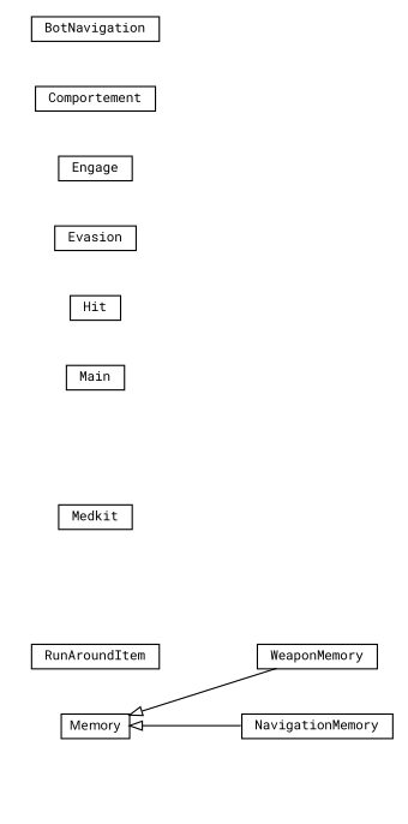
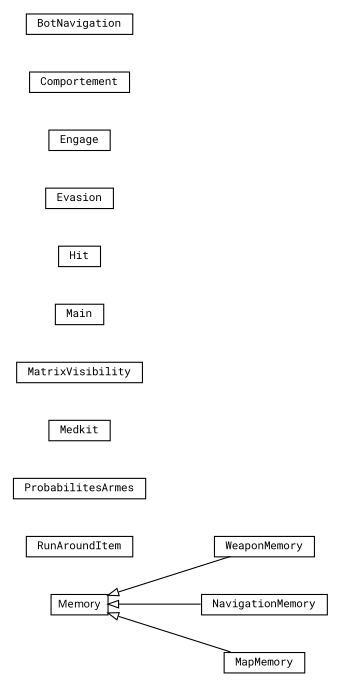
  digraph {
    fontname="Roboto Mono"
    nodesep=0.25
    rankdir=LR
    ranksep=0.5
    node [fontcolor=black fontname="Roboto Mono" fontsize=10.0 shape=plaintext]
    edge [arrowtail=empty dir=back fontname="Roboto Mono" fontsize=10 headport=p labelfontname=arial labelfontsize=10 tailport=p]
    n1 [label=<<table title="com.mycompany.utbotcontest.WeaponMemory" border="0" cellborder="1" cellspacing="0" cellpadding="2" port="p" href="./WeaponMemory.html"> 		<tr><td><table border="0" cellspacing="0" cellpadding="1"> <tr><td align="center" balign="center"> WeaponMemory </td></tr> 		</table></td></tr> 		</table>>]
    n2 [label=<<table title="com.mycompany.utbotcontest.RunAroundItem" border="0" cellborder="1" cellspacing="0" cellpadding="2" port="p" href="./RunAroundItem.html"> 		<tr><td><table border="0" cellspacing="0" cellpadding="1"> <tr><td align="center" balign="center"> RunAroundItem </td></tr> 		</table></td></tr> 		</table>>]
+   n3 [label=<<table title="com.mycompany.utbotcontest.ProbabilitesArmes" border="0" cellborder="1" cellspacing="0" cellpadding="2" port="p" href="./ProbabilitesArmes.html"> 		<tr><td><table border="0" cellspacing="0" cellpadding="1"> <tr><td align="center" balign="center"> ProbabilitesArmes </td></tr> 		</table></td></tr> 		</table>>]
    n4 [label=<<table title="com.mycompany.utbotcontest.NavigationMemory" border="0" cellborder="1" cellspacing="0" cellpadding="2" port="p" href="./NavigationMemory.html"> 		<tr><td><table border="0" cellspacing="0" cellpadding="1"> <tr><td align="center" balign="center"> NavigationMemory </td></tr> 		</table></td></tr> 		</table>>]
    n5 [label=<<table title="com.mycompany.utbotcontest.Memory" border="0" cellborder="1" cellspacing="0" cellpadding="2" port="p" href="./Memory.html"> 		<tr><td><table border="0" cellspacing="0" cellpadding="1"> <tr><td align="center" balign="center"><font face="ariali"> Memory </font></td></tr> 		</table></td></tr> 		</table>>]
+   n6 [label=<<table title="com.mycompany.utbotcontest.MapMemory" border="0" cellborder="1" cellspacing="0" cellpadding="2" port="p" href="./MapMemory.html"> 		<tr><td><table border="0" cellspacing="0" cellpadding="1"> <tr><td align="center" balign="center"> MapMemory </td></tr> 		</table></td></tr> 		</table>>]
    n7 [label=<<table title="com.mycompany.utbotcontest.Medkit" border="0" cellborder="1" cellspacing="0" cellpadding="2" port="p" href="./Medkit.html"> 		<tr><td><table border="0" cellspacing="0" cellpadding="1"> <tr><td align="center" balign="center"> Medkit </td></tr> 		</table></td></tr> 		</table>>]
+   n8 [label=<<table title="com.mycompany.utbotcontest.MatrixVisibility" border="0" cellborder="1" cellspacing="0" cellpadding="2" port="p" href="./MatrixVisibility.html"> 		<tr><td><table border="0" cellspacing="0" cellpadding="1"> <tr><td align="center" balign="center"> MatrixVisibility </td></tr> 		</table></td></tr> 		</table>>]
    n9 [label=<<table title="com.mycompany.utbotcontest.Main" border="0" cellborder="1" cellspacing="0" cellpadding="2" port="p" href="./Main.html"> 		<tr><td><table border="0" cellspacing="0" cellpadding="1"> <tr><td align="center" balign="center"> Main </td></tr> 		</table></td></tr> 		</table>>]
    n10 [label=<<table title="com.mycompany.utbotcontest.Hit" border="0" cellborder="1" cellspacing="0" cellpadding="2" port="p" href="./Hit.html"> 		<tr><td><table border="0" cellspacing="0" cellpadding="1"> <tr><td align="center" balign="center"> Hit </td></tr> 		</table></td></tr> 		</table>>]
    n11 [label=<<table title="com.mycompany.utbotcontest.Evasion" border="0" cellborder="1" cellspacing="0" cellpadding="2" port="p" href="./Evasion.html"> 		<tr><td><table border="0" cellspacing="0" cellpadding="1"> <tr><td align="center" balign="center"> Evasion </td></tr> 		</table></td></tr> 		</table>>]
    n12 [label=<<table title="com.mycompany.utbotcontest.Engage" border="0" cellborder="1" cellspacing="0" cellpadding="2" port="p" href="./Engage.html"> 		<tr><td><table border="0" cellspacing="0" cellpadding="1"> <tr><td align="center" balign="center"> Engage </td></tr> 		</table></td></tr> 		</table>>]
    n13 [label=<<table title="com.mycompany.utbotcontest.Comportement" border="0" cellborder="1" cellspacing="0" cellpadding="2" port="p" href="./Comportement.html"> 		<tr><td><table border="0" cellspacing="0" cellpadding="1"> <tr><td align="center" balign="center"> Comportement </td></tr> 		</table></td></tr> 		</table>>]
    n14 [label=<<table title="com.mycompany.utbotcontest.BotNavigation" border="0" cellborder="1" cellspacing="0" cellpadding="2" port="p" href="./BotNavigation.html"> 		<tr><td><table border="0" cellspacing="0" cellpadding="1"> <tr><td align="center" balign="center"> BotNavigation </td></tr> 		</table></td></tr> 		</table>>]
    n5 -> n1
    n5 -> n4
+   n5 -> n6
  }
